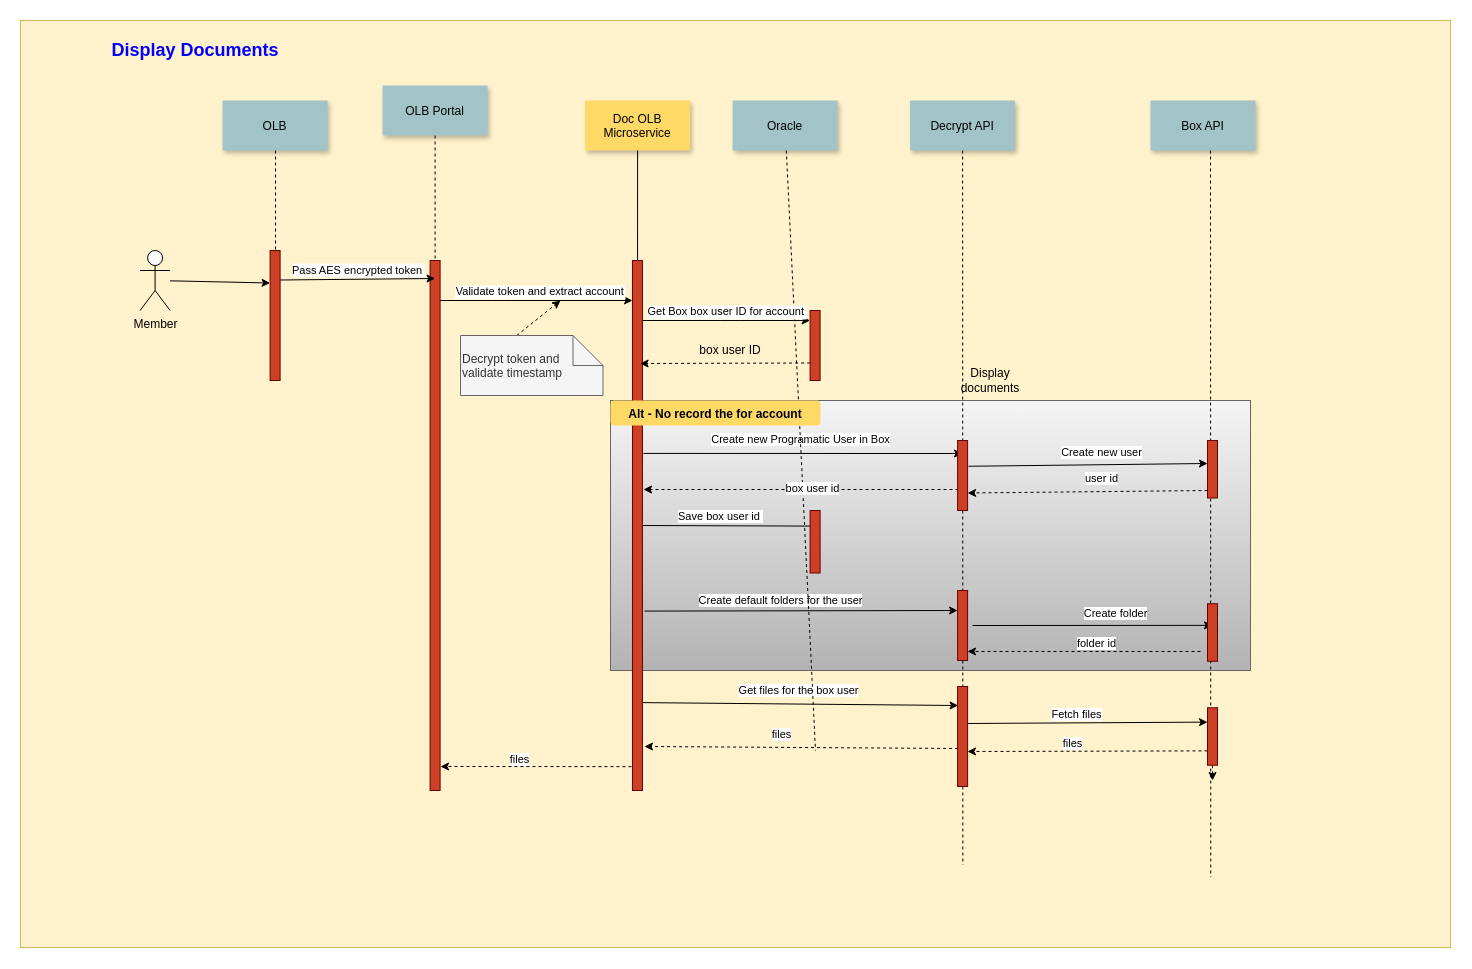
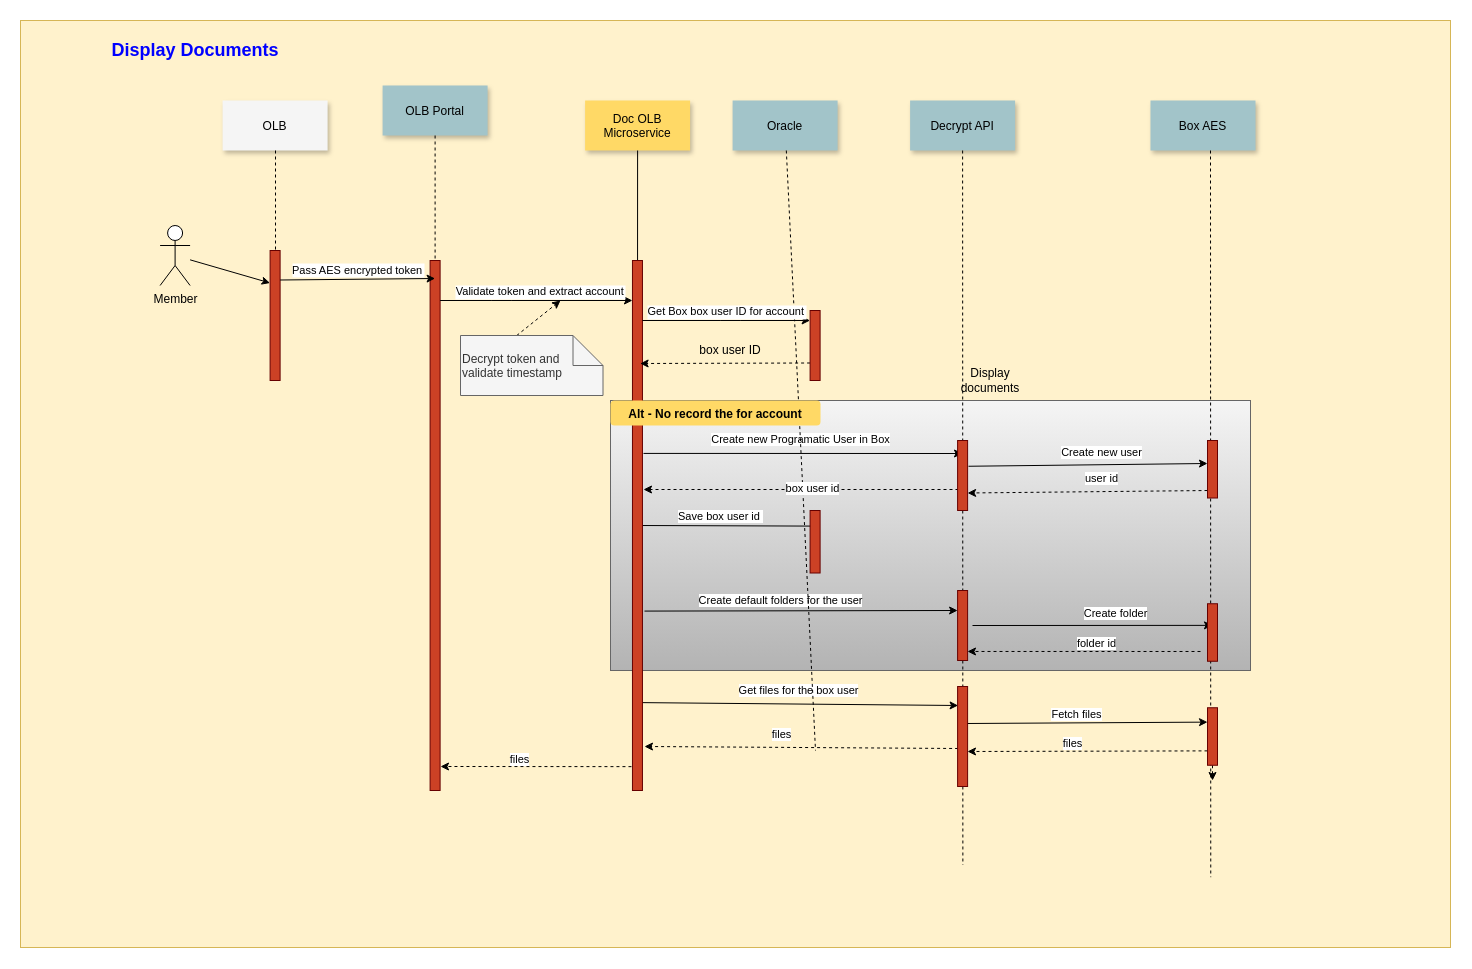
  <mxCell id="0" />
  <mxCell id="1" parent="0" />
  <mxCell id="2" value="" style="rounded=0;whiteSpace=wrap;html=1;glass=0;sketch=0;strokeColor=#d6b656;fillColor=#fff2cc;" vertex="1" parent="1"><mxGeometry x="20" y="20" width="1430" height="927" as="geometry" /></mxCell>
  <mxCell id="3" value="" style="rounded=0;whiteSpace=wrap;html=1;glass=0;sketch=0;fillColor=#f5f5f5;strokeColor=#666666;gradientColor=#b3b3b3;" vertex="1" parent="1"><mxGeometry x="610" y="400" width="640" height="270" as="geometry" /></mxCell>
  <mxCell id="4" value="" style="fillColor=#CC4125;strokeColor=#660000" parent="1" vertex="1"><mxGeometry x="269.6" y="250" width="10" height="130" as="geometry" /></mxCell>
- <mxCell id="5" value="OLB" style="shadow=1;fillColor=#A2C4C9;strokeColor=none" parent="1" vertex="1"><mxGeometry x="222.1" y="100" width="105" height="50" as="geometry" /></mxCell>
+ <mxCell id="5" value="OLB" style="shadow=1;fillColor=#f5f5f5;strokeColor=none;" parent="1" vertex="1"><mxGeometry x="222.1" y="100" width="105" height="50" as="geometry" /></mxCell>
  <mxCell id="6" value="" style="fillColor=#CC4125;strokeColor=#660000" parent="1" vertex="1"><mxGeometry x="429.6" y="260" width="10" height="530" as="geometry" /></mxCell>
  <mxCell id="7" value="OLB Portal" style="shadow=1;fillColor=#A2C4C9;strokeColor=none" parent="1" vertex="1"><mxGeometry x="382.1" y="85" width="105" height="50" as="geometry" /></mxCell>
  <mxCell id="8" value="" style="edgeStyle=none;endArrow=none;dashed=1" parent="1" source="7" target="6" edge="1"><mxGeometry x="251.935" y="-25" width="100" height="100" as="geometry"><mxPoint x="416.859" y="210" as="sourcePoint" /><mxPoint x="417.176" y="265" as="targetPoint" /></mxGeometry></mxCell>
  <mxCell id="9" value="Pass AES encrypted token" style="edgeStyle=none;verticalLabelPosition=top;verticalAlign=bottom;" parent="1" edge="1"><mxGeometry x="199.6" y="-98" width="100" height="100" as="geometry"><mxPoint x="279.6" y="279.5" as="sourcePoint" /><mxPoint x="434.6" y="278" as="targetPoint" /></mxGeometry></mxCell>
  <mxCell id="10" value="Doc OLB &#10;Microservice" style="shadow=1;fillColor=#ffd966;strokeColor=none;" parent="1" vertex="1"><mxGeometry x="584.604" y="100" width="105" height="50" as="geometry" /></mxCell>
  <mxCell id="11" value="" style="edgeStyle=none;endArrow=none" parent="1" source="10" target="22" edge="1"><mxGeometry x="416.643" y="80" width="100" height="100" as="geometry"><mxPoint x="584.143" y="320" as="sourcePoint" /><mxPoint x="584.143" y="340" as="targetPoint" /></mxGeometry></mxCell>
  <mxCell id="12" style="edgeStyle=none;rounded=0;orthogonalLoop=1;jettySize=auto;html=1;entryX=0.05;entryY=0.19;entryDx=0;entryDy=0;entryPerimeter=0;exitX=0.904;exitY=0.788;exitDx=0;exitDy=0;exitPerimeter=0;" edge="1" parent="1" target="34"><mxGeometry relative="1" as="geometry"><mxPoint x="641" y="702.12" as="sourcePoint" /></mxGeometry></mxCell>
  <mxCell id="13" value="Get files for the box user" style="edgeLabel;html=1;align=center;verticalAlign=middle;resizable=0;points=[];" vertex="1" connectable="0" parent="12"><mxGeometry x="-0.354" y="4" relative="1" as="geometry"><mxPoint x="54" y="-10" as="offset" /></mxGeometry></mxCell>
  <mxCell id="14" style="edgeStyle=none;rounded=0;orthogonalLoop=1;jettySize=auto;html=1;dashed=1;exitX=0.5;exitY=0.955;exitDx=0;exitDy=0;exitPerimeter=0;" edge="1" parent="1" source="22"><mxGeometry relative="1" as="geometry"><mxPoint x="440" y="766" as="targetPoint" /></mxGeometry></mxCell>
  <mxCell id="15" value="files" style="edgeLabel;html=1;align=center;verticalAlign=middle;resizable=0;points=[];" vertex="1" connectable="0" parent="14"><mxGeometry x="0.313" y="-1" relative="1" as="geometry"><mxPoint x="11" y="-7" as="offset" /></mxGeometry></mxCell>
  <mxCell id="16" style="rounded=0;orthogonalLoop=1;jettySize=auto;html=1;exitX=1.104;exitY=0.364;exitDx=0;exitDy=0;exitPerimeter=0;" edge="1" parent="1" source="22"><mxGeometry relative="1" as="geometry"><mxPoint x="962" y="453" as="targetPoint" /></mxGeometry></mxCell>
  <mxCell id="17" value="Create new Programatic User in Box" style="edgeLabel;html=1;align=center;verticalAlign=middle;resizable=0;points=[];" vertex="1" connectable="0" parent="16"><mxGeometry x="-0.283" relative="1" as="geometry"><mxPoint x="43" y="-14" as="offset" /></mxGeometry></mxCell>
  <mxCell id="18" style="edgeStyle=none;rounded=0;orthogonalLoop=1;jettySize=auto;html=1;entryX=0;entryY=0.5;entryDx=0;entryDy=0;exitX=1.204;exitY=0.553;exitDx=0;exitDy=0;exitPerimeter=0;" edge="1" parent="1"><mxGeometry relative="1" as="geometry"><mxPoint x="644" y="610.59" as="sourcePoint" /><mxPoint x="957.1" y="610" as="targetPoint" /></mxGeometry></mxCell>
  <mxCell id="19" value="Create default folders for the user" style="edgeLabel;html=1;align=center;verticalAlign=middle;resizable=0;points=[];" vertex="1" connectable="0" parent="18"><mxGeometry x="-0.253" y="1" relative="1" as="geometry"><mxPoint x="19" y="-10" as="offset" /></mxGeometry></mxCell>
  <mxCell id="20" style="edgeStyle=none;rounded=0;orthogonalLoop=1;jettySize=auto;html=1;entryX=1;entryY=0.25;entryDx=0;entryDy=0;" edge="1" parent="1" source="22" target="54"><mxGeometry relative="1" as="geometry" /></mxCell>
  <mxCell id="21" value="Save box user id&amp;nbsp;" style="edgeLabel;html=1;align=center;verticalAlign=middle;resizable=0;points=[];" vertex="1" connectable="0" parent="20"><mxGeometry x="0.374" relative="1" as="geometry"><mxPoint x="-44" y="-10" as="offset" /></mxGeometry></mxCell>
  <mxCell id="22" value="" style="fillColor=#CC4125;strokeColor=#660000" parent="1" vertex="1"><mxGeometry x="631.96" y="260" width="10" height="530" as="geometry" /></mxCell>
  <mxCell id="23" value="Validate token and extract account" style="edgeStyle=elbowEdgeStyle;elbow=vertical;verticalLabelPosition=top;verticalAlign=bottom" parent="1" source="6" target="22" edge="1"><mxGeometry x="-20.4" y="-190" width="100" height="100" as="geometry"><mxPoint x="419.6" y="490" as="sourcePoint" /><mxPoint x="519.6" y="390" as="targetPoint" /><Array as="points"><mxPoint x="500.6" y="300" /></Array><mxPoint x="4" as="offset" /></mxGeometry></mxCell>
  <mxCell id="24" style="edgeStyle=none;rounded=0;orthogonalLoop=1;jettySize=auto;html=1;dashed=1;exitX=0;exitY=0.75;exitDx=0;exitDy=0;" edge="1" parent="1" source="25"><mxGeometry relative="1" as="geometry"><mxPoint x="639.6" y="363" as="targetPoint" /></mxGeometry></mxCell>
  <mxCell id="25" value="" style="fillColor=#CC4125;strokeColor=#660000" parent="1" vertex="1"><mxGeometry x="809.6" y="310" width="10" height="70" as="geometry" /></mxCell>
  <mxCell id="26" value="Oracle" style="shadow=1;fillColor=#A2C4C9;strokeColor=none" parent="1" vertex="1"><mxGeometry x="732.1" y="100" width="105" height="50" as="geometry" /></mxCell>
  <mxCell id="27" value="" style="edgeStyle=none;endArrow=none;dashed=1" parent="1" source="26" edge="1"><mxGeometry x="594.088" y="-15.0" width="100" height="100" as="geometry"><mxPoint x="744.253" y="210" as="sourcePoint" /><mxPoint x="815" y="750" as="targetPoint" /></mxGeometry></mxCell>
  <mxCell id="28" value="Decrypt API" style="shadow=1;fillColor=#A2C4C9;strokeColor=none" parent="1" vertex="1"><mxGeometry x="909.6" y="100" width="105" height="50" as="geometry" /></mxCell>
  <mxCell id="29" value="" style="edgeStyle=none;endArrow=none;dashed=1;entryX=0.659;entryY=0.911;entryDx=0;entryDy=0;entryPerimeter=0;" parent="1" source="28" target="2" edge="1"><mxGeometry x="706.935" y="-25" width="100" height="100" as="geometry"><mxPoint x="871.859" y="210" as="sourcePoint" /><mxPoint x="872.176" y="265" as="targetPoint" /></mxGeometry></mxCell>
  <mxCell id="30" style="edgeStyle=none;rounded=0;orthogonalLoop=1;jettySize=auto;html=1;exitX=0.05;exitY=0.62;exitDx=0;exitDy=0;exitPerimeter=0;dashed=1;" edge="1" parent="1" source="34"><mxGeometry relative="1" as="geometry"><mxPoint x="644" y="746" as="targetPoint" /></mxGeometry></mxCell>
  <mxCell id="31" value="files" style="edgeLabel;html=1;align=center;verticalAlign=middle;resizable=0;points=[];" vertex="1" connectable="0" parent="30"><mxGeometry x="0.266" y="2" relative="1" as="geometry"><mxPoint x="22" y="-15" as="offset" /></mxGeometry></mxCell>
  <mxCell id="32" style="edgeStyle=none;rounded=0;orthogonalLoop=1;jettySize=auto;html=1;entryX=0;entryY=0.25;entryDx=0;entryDy=0;exitX=0.89;exitY=0.37;exitDx=0;exitDy=0;exitPerimeter=0;" edge="1" parent="1" source="34" target="65"><mxGeometry relative="1" as="geometry"><Array as="points" /></mxGeometry></mxCell>
  <mxCell id="33" value="Fetch files" style="edgeLabel;html=1;align=center;verticalAlign=middle;resizable=0;points=[];" vertex="1" connectable="0" parent="32"><mxGeometry x="-0.087" y="1" relative="1" as="geometry"><mxPoint y="-8" as="offset" /></mxGeometry></mxCell>
  <mxCell id="34" value="" style="fillColor=#CC4125;strokeColor=#660000" parent="1" vertex="1"><mxGeometry x="957.1" y="686" width="10" height="100" as="geometry" /></mxCell>
  <mxCell id="35" value="Get Box box user ID for account" style="edgeStyle=elbowEdgeStyle;elbow=vertical;verticalLabelPosition=top;verticalAlign=bottom" parent="1" source="22" target="25" edge="1"><mxGeometry x="519.6" y="80" width="100" height="100" as="geometry"><mxPoint x="609.6" y="470" as="sourcePoint" /><mxPoint x="709.6" y="370" as="targetPoint" /><Array as="points"><mxPoint x="729.6" y="320" /></Array></mxGeometry></mxCell>
  <mxCell id="36" value="" style="edgeStyle=elbowEdgeStyle;elbow=horizontal;endArrow=none;dashed=1" parent="1" source="5" target="4" edge="1"><mxGeometry x="209.6" y="120" width="100" height="100" as="geometry"><mxPoint x="299.6" y="510" as="sourcePoint" /><mxPoint x="399.6" y="410" as="targetPoint" /></mxGeometry></mxCell>
  <mxCell id="37" style="rounded=0;orthogonalLoop=1;jettySize=auto;html=1;exitX=0;exitY=0;exitDx=56.25;exitDy=0;exitPerimeter=0;dashed=1;" edge="1" parent="1" source="38"><mxGeometry relative="1" as="geometry"><mxPoint x="560" y="300" as="targetPoint" /></mxGeometry></mxCell>
  <mxCell id="38" value="Decrypt token and &#10;validate timestamp" style="shape=note;align=left;strokeColor=#666666;fillColor=#f5f5f5;fontColor=#333333;" parent="1" vertex="1"><mxGeometry x="460" y="335" width="142.5" height="60" as="geometry" /></mxCell>
  <mxCell id="39" value="Alt - No record the for account" style="rounded=1;fontStyle=1;fillColor=#FFD966;strokeColor=none" parent="1" vertex="1"><mxGeometry x="610" y="400" width="210" height="25" as="geometry" /></mxCell>
  <mxCell id="40" style="edgeStyle=none;rounded=0;orthogonalLoop=1;jettySize=auto;html=1;entryX=0;entryY=0.25;entryDx=0;entryDy=0;" edge="1" parent="1" source="41" target="4"><mxGeometry relative="1" as="geometry" /></mxCell>
- <mxCell id="41" value="Member" style="shape=umlActor;verticalLabelPosition=bottom;verticalAlign=top;html=1;outlineConnect=0;" vertex="1" parent="1"><mxGeometry x="139.6" y="250" width="30" height="60" as="geometry" /></mxCell>
+ <mxCell id="41" value="Member" style="shape=umlActor;verticalLabelPosition=bottom;verticalAlign=top;html=1;outlineConnect=0;" vertex="1" parent="1"><mxGeometry x="159.6" y="225" width="30" height="60" as="geometry" /></mxCell>
  <mxCell id="42" value="box user ID" style="text;html=1;strokeColor=none;fillColor=none;align=center;verticalAlign=middle;whiteSpace=wrap;rounded=0;" vertex="1" parent="1"><mxGeometry x="689.6" y="340" width="80.4" height="20" as="geometry" /></mxCell>
  <mxCell id="43" style="edgeStyle=none;rounded=0;orthogonalLoop=1;jettySize=auto;html=1;dashed=1;" edge="1" parent="1"><mxGeometry relative="1" as="geometry"><mxPoint x="958" y="489" as="sourcePoint" /><mxPoint x="643" y="489" as="targetPoint" /></mxGeometry></mxCell>
  <mxCell id="44" value="box user id" style="edgeLabel;html=1;align=center;verticalAlign=middle;resizable=0;points=[];" vertex="1" connectable="0" parent="43"><mxGeometry x="-0.064" y="-2" relative="1" as="geometry"><mxPoint as="offset" /></mxGeometry></mxCell>
  <mxCell id="45" style="edgeStyle=none;rounded=0;orthogonalLoop=1;jettySize=auto;html=1;entryX=0;entryY=0.4;entryDx=0;entryDy=0;exitX=1.09;exitY=0.368;exitDx=0;exitDy=0;exitPerimeter=0;entryPerimeter=0;" edge="1" parent="1" source="47" target="58"><mxGeometry relative="1" as="geometry" /></mxCell>
  <mxCell id="46" value="Create new user" style="edgeLabel;html=1;align=center;verticalAlign=middle;resizable=0;points=[];" vertex="1" connectable="0" parent="45"><mxGeometry x="-0.163" y="-1" relative="1" as="geometry"><mxPoint x="32" y="-14" as="offset" /></mxGeometry></mxCell>
  <mxCell id="47" value="" style="fillColor=#CC4125;strokeColor=#660000" vertex="1" parent="1"><mxGeometry x="957.1" y="440" width="10" height="70" as="geometry" /></mxCell>
  <mxCell id="48" style="edgeStyle=none;rounded=0;orthogonalLoop=1;jettySize=auto;html=1;entryX=0.5;entryY=0.376;entryDx=0;entryDy=0;entryPerimeter=0;" edge="1" parent="1" target="61"><mxGeometry relative="1" as="geometry"><mxPoint x="972" y="625" as="sourcePoint" /></mxGeometry></mxCell>
  <mxCell id="49" value="Create folder" style="edgeLabel;html=1;align=center;verticalAlign=middle;resizable=0;points=[];" vertex="1" connectable="0" parent="48"><mxGeometry x="0.308" relative="1" as="geometry"><mxPoint x="-14" y="-12" as="offset" /></mxGeometry></mxCell>
  <mxCell id="50" value="" style="fillColor=#CC4125;strokeColor=#660000" vertex="1" parent="1"><mxGeometry x="957.1" y="590" width="10" height="70" as="geometry" /></mxCell>
  <mxCell id="51" value="Display documents" style="text;html=1;strokeColor=none;fillColor=none;align=center;verticalAlign=middle;whiteSpace=wrap;rounded=0;glass=0;sketch=0;" vertex="1" parent="1"><mxGeometry x="970" y="370" width="40" height="20" as="geometry" /></mxCell>
  <mxCell id="52" value="&lt;h2&gt;&lt;font style=&quot;font-size: 18px&quot; color=&quot;#0000ff&quot;&gt;Display Documents&lt;/font&gt;&lt;/h2&gt;" style="text;html=1;strokeColor=none;fillColor=none;align=center;verticalAlign=middle;whiteSpace=wrap;rounded=0;glass=0;sketch=0;" vertex="1" parent="1"><mxGeometry y="30" width="210" height="40" as="geometry" x="90" /></mxCell>
- <mxCell id="53" value="Box API" style="shadow=1;fillColor=#A2C4C9;strokeColor=none" vertex="1" parent="1"><mxGeometry x="1150" y="100" width="105" height="50" as="geometry" /></mxCell>
+ <mxCell id="53" value="Box AES" style="shadow=1;fillColor=#A2C4C9;strokeColor=none" vertex="1" parent="1"><mxGeometry x="1150" y="100" width="105" height="50" as="geometry" /></mxCell>
  <mxCell id="54" value="" style="fillColor=#CC4125;strokeColor=#660000" vertex="1" parent="1"><mxGeometry x="809.6" y="510" width="10" height="62.5" as="geometry" /></mxCell>
  <mxCell id="55" value="" style="edgeStyle=none;endArrow=none;dashed=1;entryX=0.659;entryY=0.911;entryDx=0;entryDy=0;entryPerimeter=0;" edge="1" parent="1"><mxGeometry x="954.825" y="-25" width="100" height="100" as="geometry"><mxPoint x="1209.999" y="150" as="sourcePoint" /><mxPoint x="1210.26" y="876.69" as="targetPoint" /></mxGeometry></mxCell>
  <mxCell id="56" style="edgeStyle=none;rounded=0;orthogonalLoop=1;jettySize=auto;html=1;entryX=1;entryY=0.75;entryDx=0;entryDy=0;dashed=1;exitX=0;exitY=0.87;exitDx=0;exitDy=0;exitPerimeter=0;" edge="1" parent="1" source="58" target="47"><mxGeometry relative="1" as="geometry" /></mxCell>
  <mxCell id="57" value="user id" style="edgeLabel;html=1;align=center;verticalAlign=middle;resizable=0;points=[];" vertex="1" connectable="0" parent="56"><mxGeometry x="-0.225" y="1" relative="1" as="geometry"><mxPoint x="-14" y="-14" as="offset" /></mxGeometry></mxCell>
  <mxCell id="58" value="" style="fillColor=#CC4125;strokeColor=#660000" vertex="1" parent="1"><mxGeometry x="1207" y="440" width="10" height="57.5" as="geometry" /></mxCell>
  <mxCell id="59" style="edgeStyle=none;rounded=0;orthogonalLoop=1;jettySize=auto;html=1;entryX=0.99;entryY=0.871;entryDx=0;entryDy=0;dashed=1;entryPerimeter=0;" edge="1" parent="1" target="50"><mxGeometry relative="1" as="geometry"><mxPoint x="1200" y="651" as="sourcePoint" /></mxGeometry></mxCell>
  <mxCell id="60" value="folder id" style="edgeLabel;html=1;align=center;verticalAlign=middle;resizable=0;points=[];" vertex="1" connectable="0" parent="59"><mxGeometry x="-0.459" y="-3" relative="1" as="geometry"><mxPoint x="-42" y="-5" as="offset" /></mxGeometry></mxCell>
  <mxCell id="61" value="" style="fillColor=#CC4125;strokeColor=#660000" vertex="1" parent="1"><mxGeometry x="1207" y="603.25" width="10" height="57.5" as="geometry" /></mxCell>
  <mxCell id="62" style="edgeStyle=none;rounded=0;orthogonalLoop=1;jettySize=auto;html=1;exitX=0;exitY=0.75;exitDx=0;exitDy=0;entryX=0.99;entryY=0.65;entryDx=0;entryDy=0;dashed=1;entryPerimeter=0;" edge="1" parent="1" source="65" target="34"><mxGeometry relative="1" as="geometry" /></mxCell>
  <mxCell id="63" value="files" style="edgeLabel;html=1;align=center;verticalAlign=middle;resizable=0;points=[];" vertex="1" connectable="0" parent="62"><mxGeometry x="0.125" y="-3" relative="1" as="geometry"><mxPoint y="-5" as="offset" /></mxGeometry></mxCell>
  <mxCell id="64" style="edgeStyle=none;rounded=0;orthogonalLoop=1;jettySize=auto;html=1;exitX=0.5;exitY=1;exitDx=0;exitDy=0;dashed=1;" edge="1" parent="1" source="65"><mxGeometry relative="1" as="geometry"><mxPoint x="1212" y="780" as="targetPoint" /></mxGeometry></mxCell>
  <mxCell id="65" value="" style="fillColor=#CC4125;strokeColor=#660000" vertex="1" parent="1"><mxGeometry x="1207" y="707.25" width="10" height="57.5" as="geometry" /></mxCell>
